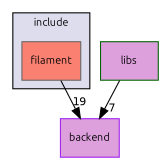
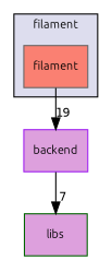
  digraph {
    compound=true
    fontname=Ubuntu
    node [fillcolor=plum fontname=Ubuntu fontsize=10 shape=box style=filled]
    edge [fontname=Ubuntu labeldistance=1.5 labelfontname=Helvetica labelfontsize=10]
    n1 [color=gray40 fillcolor=salmon label=filament pencolor=black]
    n2 [color=purple label=backend]
    n3 [color=darkgreen label=libs]
    subgraph cluster_1 {
      bgcolor="#ddddee"
      fontsize=10
-     label=include
+     label=filament
      pencolor=black
      n1
    }
    n1 -> n2 [headlabel=19]
-   n3 -> n2 [headlabel=7]
+   n2 -> n3 [headlabel=7]
  }
